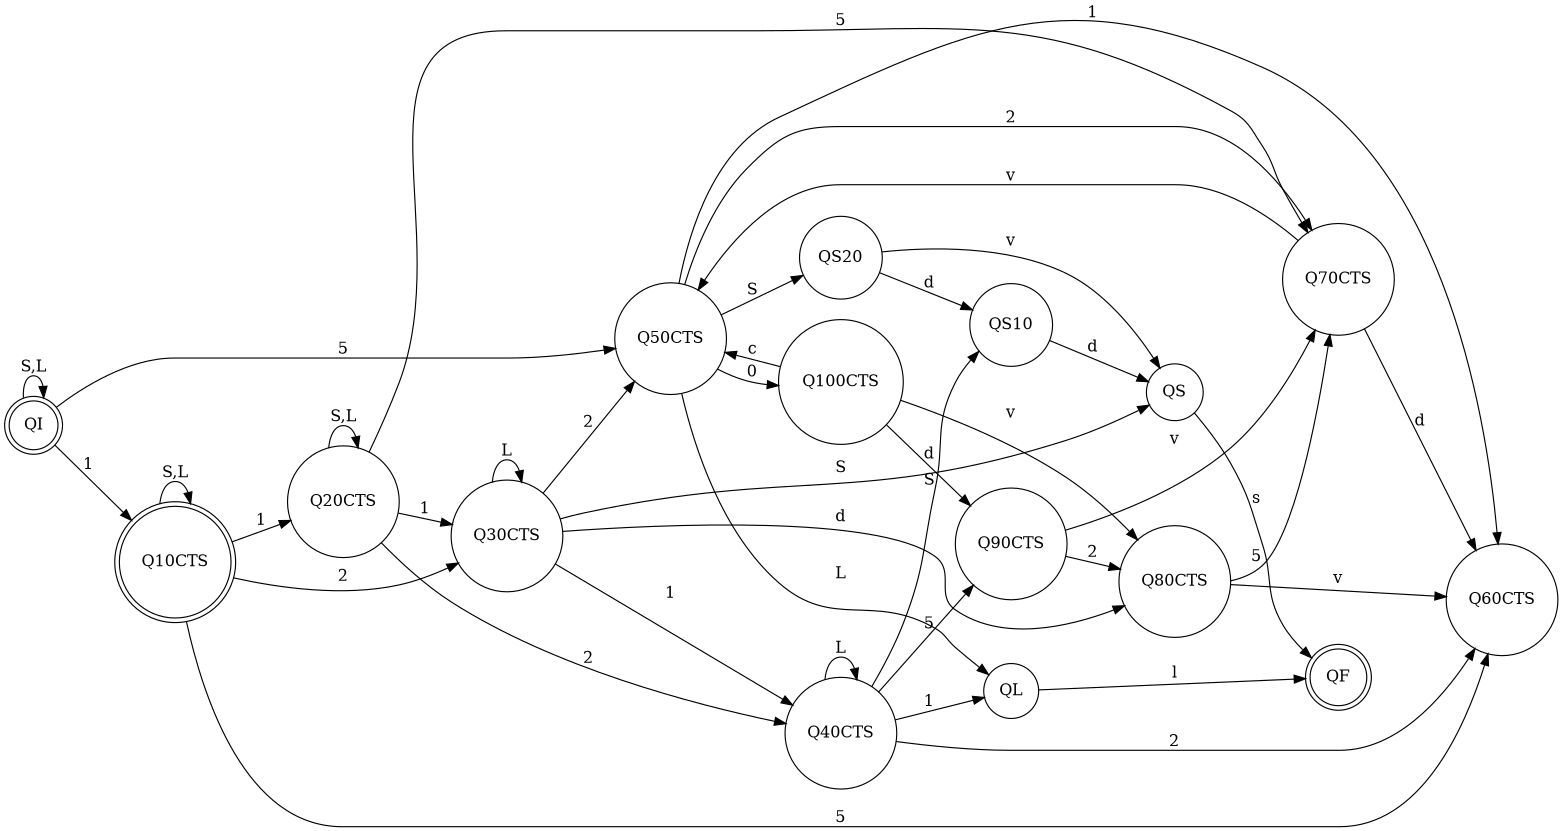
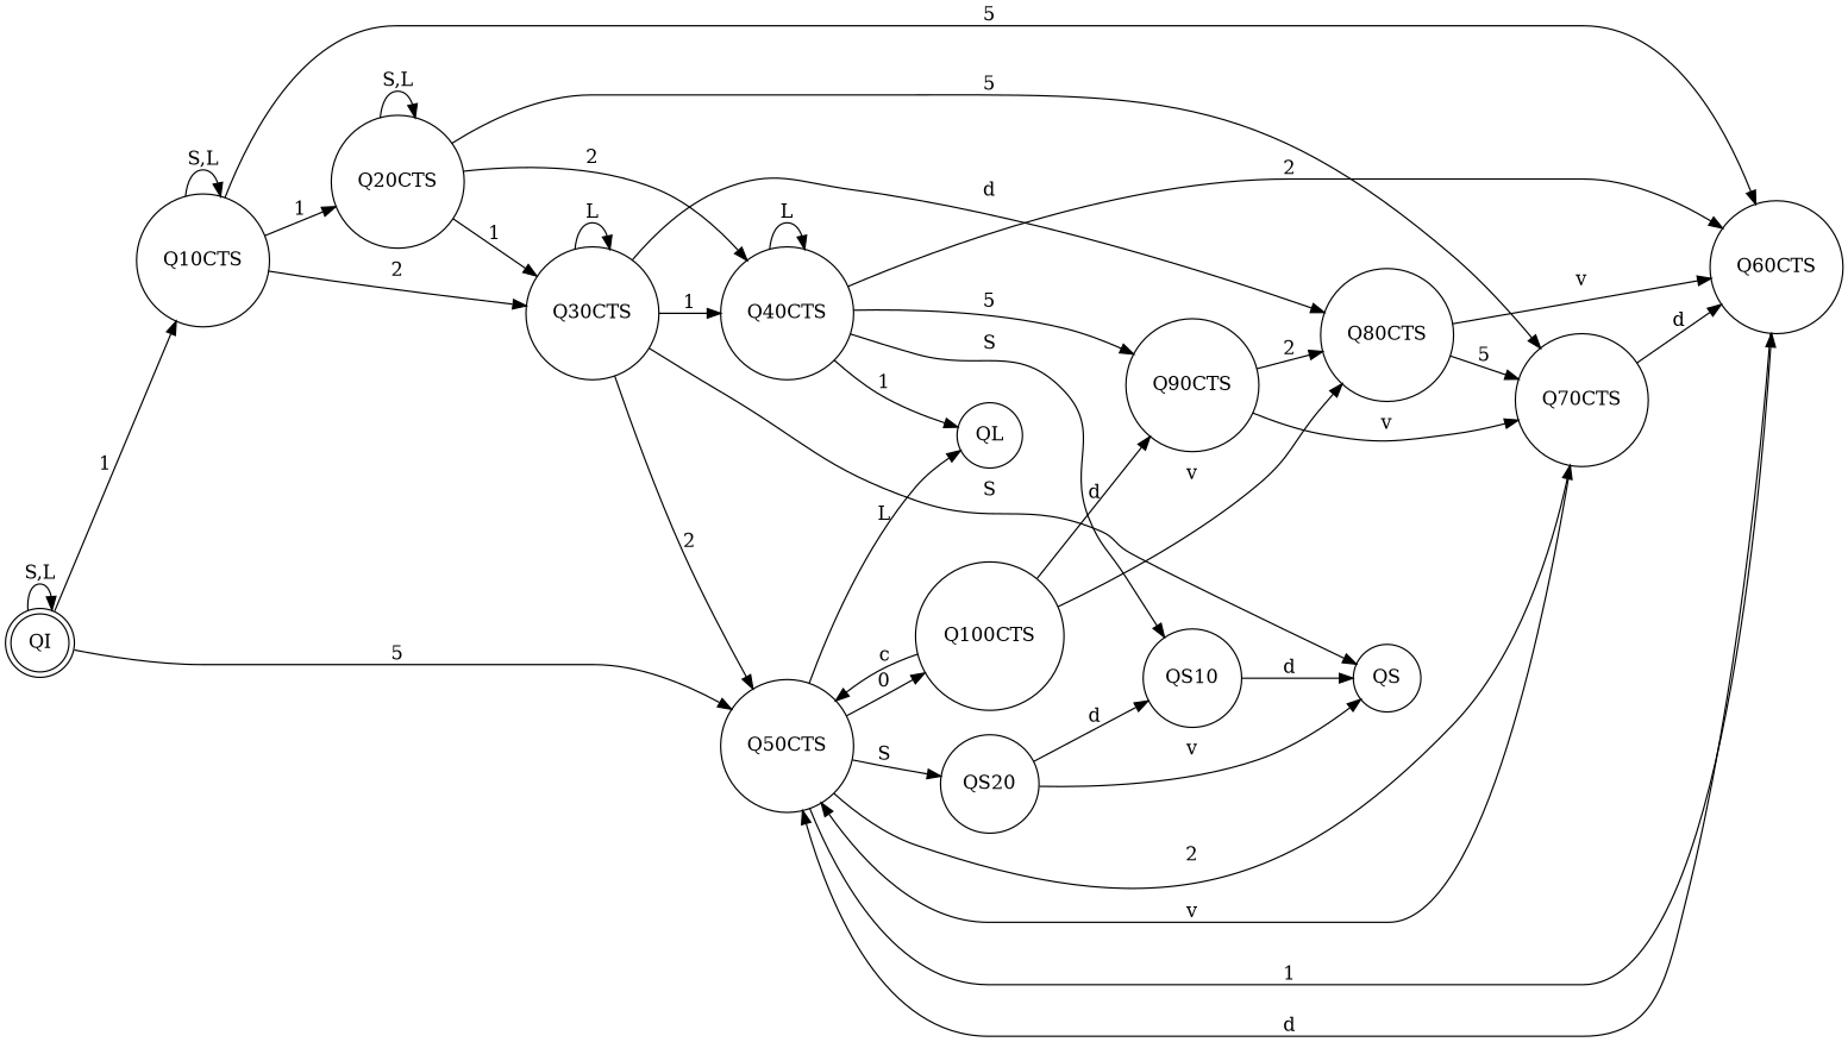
  digraph {
    rankdir=LR
    node [shape=circle]
    QI [shape=doublecircle]
    Q50CTS
-   Q10CTS [shape=doublecircle]
+   Q10CTS
    QS20
    QL
    Q60CTS
    Q70CTS
    Q100CTS
    Q20CTS
    Q30CTS
    Q40CTS
-   QF [shape=doublecircle]
    QS10
    QS
    Q80CTS
    Q90CTS
    QI -> QI [label="S,L"]
    QI -> Q50CTS [label=5]
    QI -> Q10CTS [label=1]
    Q50CTS -> QS20 [label=S]
    Q50CTS -> QL [label=L]
    Q50CTS -> Q60CTS [label=1]
    Q50CTS -> Q70CTS [label=2]
    Q50CTS -> Q100CTS [label=0]
    Q10CTS -> Q10CTS [label="S,L"]
    Q10CTS -> Q60CTS [label=5]
    Q10CTS -> Q20CTS [label=1]
    Q10CTS -> Q30CTS [label=2]
    QS20 -> QS10 [label=d]
    QS20 -> QS [label=v]
-   QL -> QF [label=l]
+   Q60CTS -> Q50CTS [label=d]
    Q70CTS -> Q50CTS [label=v]
    Q70CTS -> Q60CTS [label=d]
    Q100CTS -> Q50CTS [label=c]
    Q100CTS -> Q80CTS [label=v]
    Q100CTS -> Q90CTS [label=d]
    Q20CTS -> Q70CTS [label=5]
    Q20CTS -> Q20CTS [label="S,L"]
    Q20CTS -> Q30CTS [label=1]
    Q20CTS -> Q40CTS [label=2]
    Q30CTS -> Q50CTS [label=2]
    Q30CTS -> Q30CTS [label=L]
    Q30CTS -> Q40CTS [label=1]
    Q30CTS -> QS [label=S]
    Q30CTS -> Q80CTS [label=d]
    Q40CTS -> QL [label=1]
    Q40CTS -> Q60CTS [label=2]
    Q40CTS -> Q40CTS [label=L]
    Q40CTS -> QS10 [label=S]
    Q40CTS -> Q90CTS [label=5]
    QS10 -> QS [label=d]
-   QS -> QF [label=s]
    Q80CTS -> Q60CTS [label=v]
    Q80CTS -> Q70CTS [label=5]
    Q90CTS -> Q70CTS [label=v]
    Q90CTS -> Q80CTS [label=2]
  }
